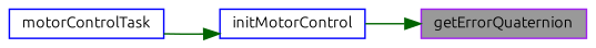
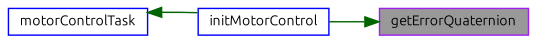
  digraph {
    fontname=Ubuntu
    rankdir=RL
    node [color=blue fillcolor=white fontname=Ubuntu fontsize=10 shape=box style=filled]
    edge [color=darkgreen dir=back fontname=Ubuntu fontsize=10 labelfontname=Helvetica labelfontsize=10 style=solid]
    n1 [color=purple fillcolor=grey60 fontcolor=black height=0.2 label=getErrorQuaternion width=0.4]
    n2 [height=0.2 label=initMotorControl width=0.4]
    n3 [height=0.2 label=motorControlTask width=0.4]
    n1 -> n2
-   n2 -> n3
+   n3 -> n2
  }
